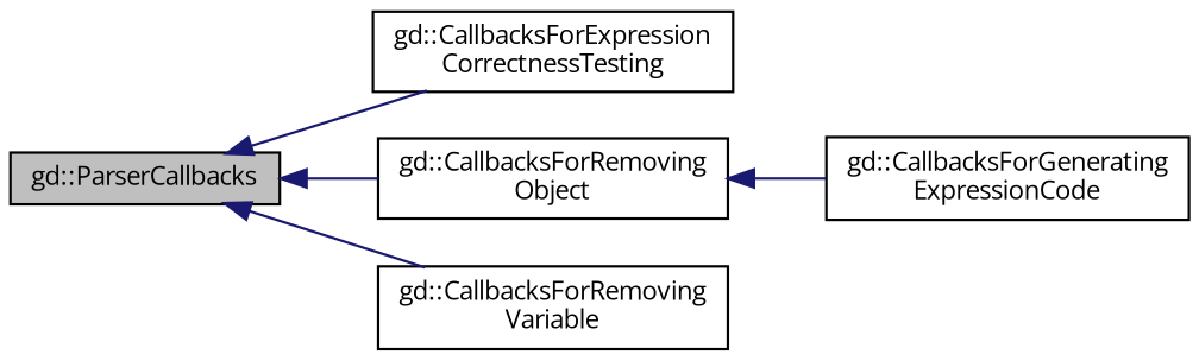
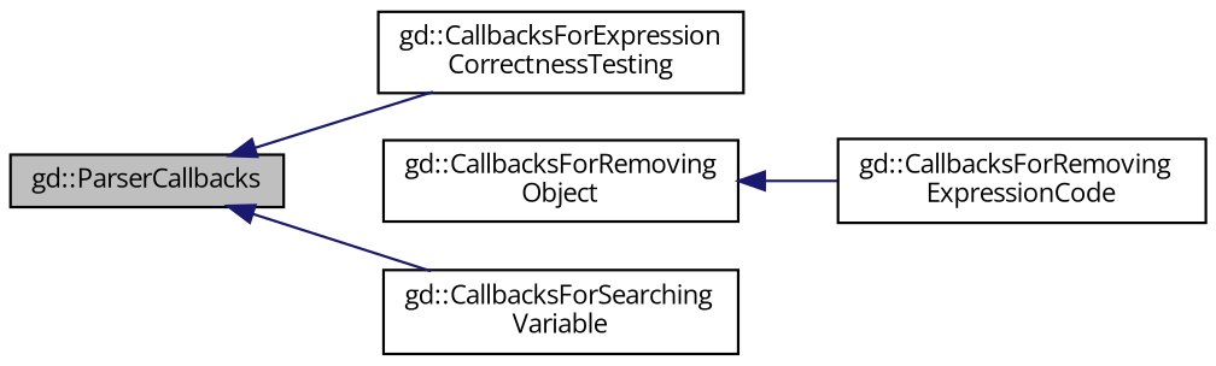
  digraph {
    fontname="Open Sans"
    rankdir=LR
    node [color=black fillcolor=white fontname="Open Sans" fontsize=10 shape=record style=filled]
    edge [color=midnightblue dir=back fontname="Open Sans" fontsize=10 labelfontname=Helvetica labelfontsize=10 style=solid]
    n1 [fillcolor=grey75 fontcolor=black height=0.2 label="gd::ParserCallbacks" width=0.4]
    n2 [height=0.2 label="gd::CallbacksForExpression\lCorrectnessTesting" width=0.4]
    n3 [height=0.2 label="gd::CallbacksForRemoving\lObject" width=0.4]
-   n4 [height=0.2 label="gd::CallbacksForRemoving\lVariable" width=0.4]
-   n5 [height=0.2 label="gd::CallbacksForGenerating\lExpressionCode" width=0.4]
+   n4 [height=0.2 label="gd::CallbacksForSearching\lVariable" width=0.4]
+   n5 [height=0.2 label="gd::CallbacksForRemoving\lExpressionCode" width=0.4]
    n1 -> n2
-   n1 -> n3
    n1 -> n4
    n3 -> n5
  }
